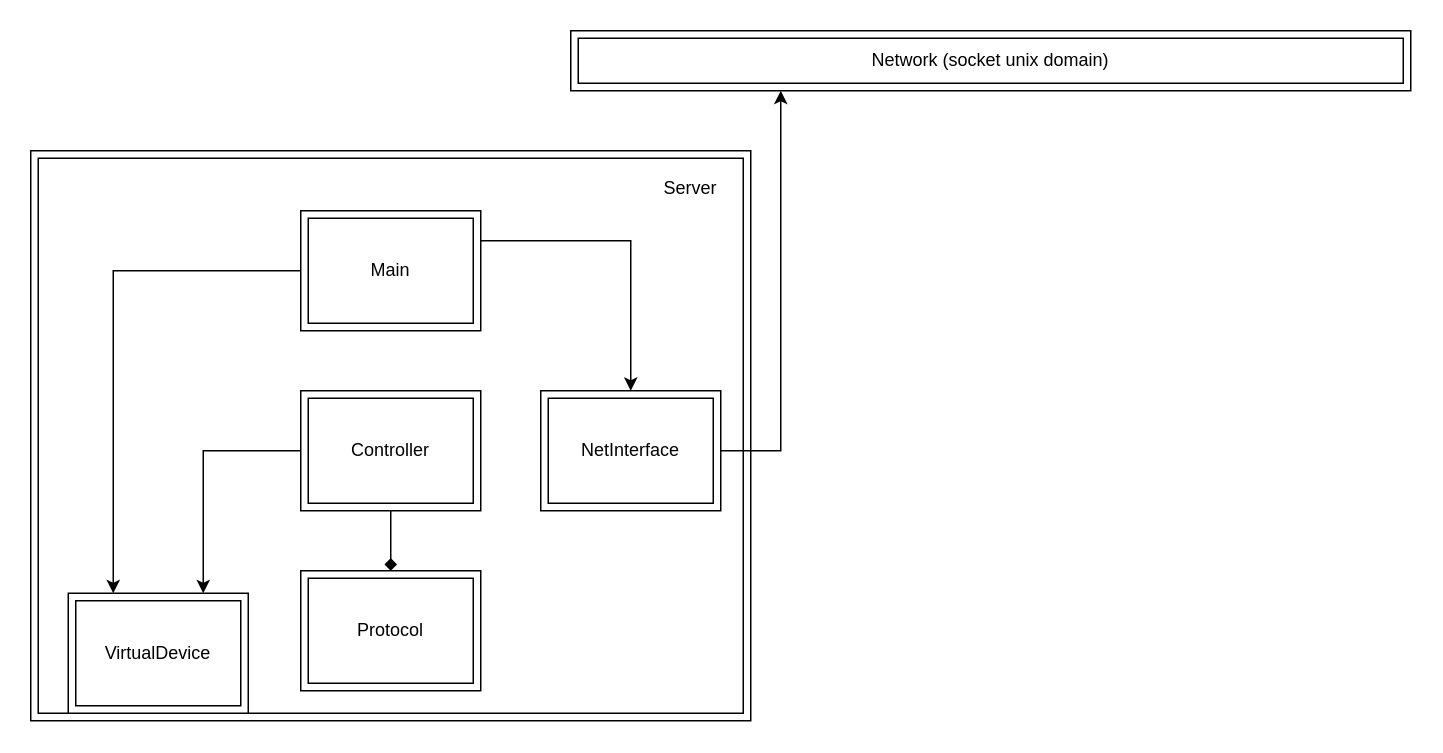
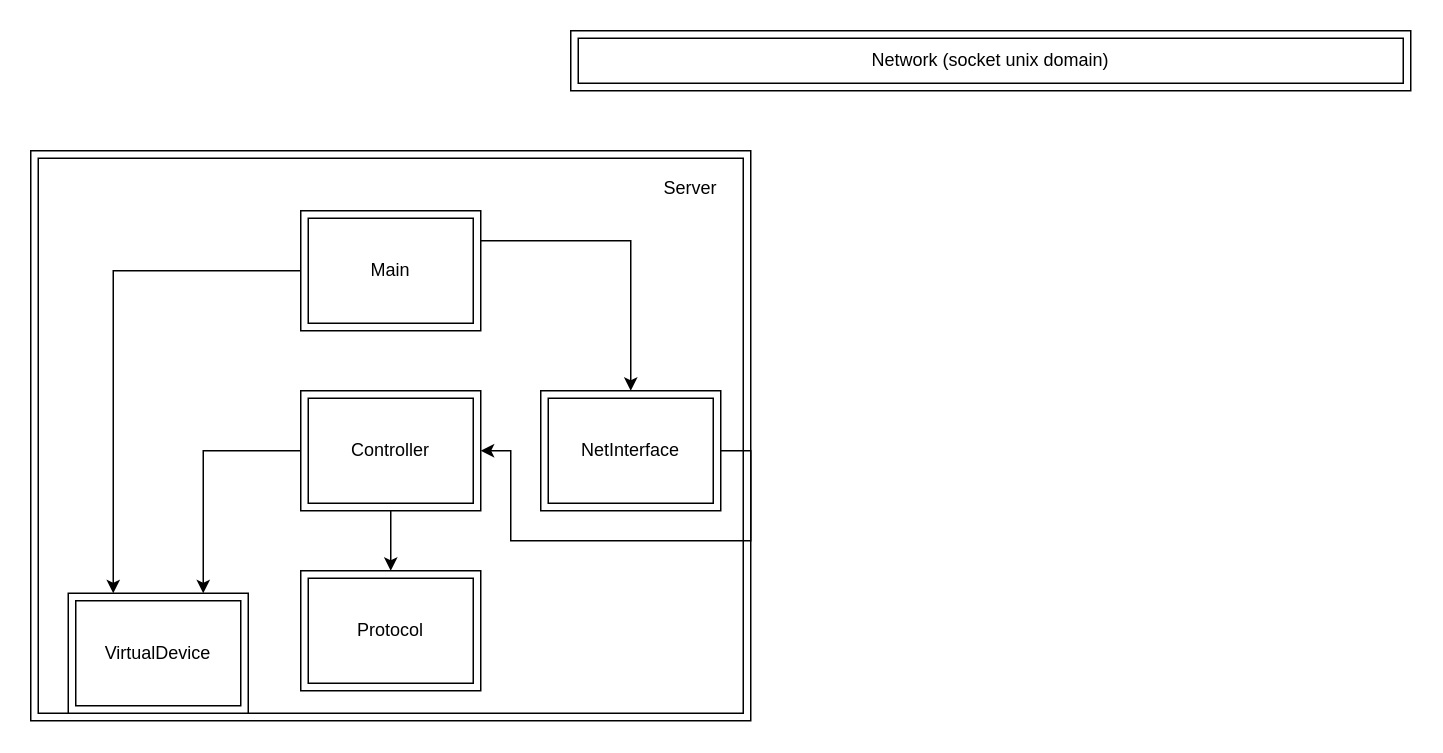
  <mxCell id="0" />
  <mxCell id="1" parent="0" />
  <mxCell id="2" value="Network (socket unix domain)" style="shape=ext;margin=3;double=1;whiteSpace=wrap;html=1;align=center;rotation=0;" vertex="1" parent="1"><mxGeometry x="380" y="20" width="560" height="40" as="geometry" /></mxCell>
  <mxCell id="3" value="" style="group" vertex="1" connectable="0" parent="1"><mxGeometry x="20" y="100" width="480" height="380" as="geometry" /></mxCell>
  <mxCell id="4" value="\" style="shape=ext;margin=3;double=1;whiteSpace=wrap;html=1;align=center;" vertex="1" parent="3"><mxGeometry width="480" height="380" as="geometry" /></mxCell>
  <mxCell id="5" value="VirtualDevice" style="shape=ext;margin=3;double=1;whiteSpace=wrap;html=1;align=center;" vertex="1" parent="3"><mxGeometry x="25" y="295" width="120" height="80" as="geometry" /></mxCell>
  <mxCell id="6" value="Protocol" style="shape=ext;margin=3;double=1;whiteSpace=wrap;html=1;align=center;" vertex="1" parent="3"><mxGeometry x="180" y="280" width="120" height="80" as="geometry" /></mxCell>
- <mxCell id="7" style="edgeStyle=orthogonalEdgeStyle;rounded=0;orthogonalLoop=1;jettySize=auto;html=1;exitX=0.5;exitY=1;exitDx=0;exitDy=0;entryX=0.5;entryY=0;entryDx=0;entryDy=0;endArrow=diamond;" edge="1" parent="3" source="9" target="6"><mxGeometry relative="1" as="geometry" /></mxCell>
+ <mxCell id="7" style="edgeStyle=orthogonalEdgeStyle;rounded=0;orthogonalLoop=1;jettySize=auto;html=1;exitX=0.5;exitY=1;exitDx=0;exitDy=0;entryX=0.5;entryY=0;entryDx=0;entryDy=0;" edge="1" parent="3" source="9" target="6"><mxGeometry relative="1" as="geometry" /></mxCell>
  <mxCell id="8" style="edgeStyle=orthogonalEdgeStyle;rounded=0;orthogonalLoop=1;jettySize=auto;html=1;exitX=0;exitY=0.5;exitDx=0;exitDy=0;entryX=0.75;entryY=0;entryDx=0;entryDy=0;" edge="1" parent="3" source="9" target="5"><mxGeometry relative="1" as="geometry" /></mxCell>
  <mxCell id="9" value="Controller" style="shape=ext;margin=3;double=1;whiteSpace=wrap;html=1;align=center;" vertex="1" parent="3"><mxGeometry x="180" y="160" width="120" height="80" as="geometry" /></mxCell>
  <mxCell id="10" style="edgeStyle=orthogonalEdgeStyle;rounded=0;orthogonalLoop=1;jettySize=auto;html=1;exitX=0;exitY=0.5;exitDx=0;exitDy=0;entryX=0.25;entryY=0;entryDx=0;entryDy=0;" edge="1" parent="3" source="11" target="5"><mxGeometry relative="1" as="geometry" /></mxCell>
  <mxCell id="11" value="Main" style="shape=ext;margin=3;double=1;whiteSpace=wrap;html=1;align=center;" vertex="1" parent="3"><mxGeometry x="180" y="40" width="120" height="80" as="geometry" /></mxCell>
  <mxCell id="12" value="NetInterface" style="shape=ext;margin=3;double=1;whiteSpace=wrap;html=1;align=center;" vertex="1" parent="3"><mxGeometry x="340" y="160" width="120" height="80" as="geometry" /></mxCell>
  <mxCell id="13" style="edgeStyle=orthogonalEdgeStyle;rounded=0;orthogonalLoop=1;jettySize=auto;html=1;exitX=1;exitY=0.25;exitDx=0;exitDy=0;entryX=0.5;entryY=0;entryDx=0;entryDy=0;" edge="1" parent="3" source="11" target="12"><mxGeometry relative="1" as="geometry" /></mxCell>
  <mxCell id="14" value="Server" style="text;html=1;strokeColor=none;fillColor=none;align=center;verticalAlign=middle;whiteSpace=wrap;rounded=0;" vertex="1" parent="3"><mxGeometry x="410" y="10" width="60" height="30" as="geometry" /></mxCell>
- <mxCell id="15" style="edgeStyle=orthogonalEdgeStyle;rounded=0;orthogonalLoop=1;jettySize=auto;html=1;exitX=1;exitY=0.5;exitDx=0;exitDy=0;entryX=0.25;entryY=1;entryDx=0;entryDy=0;" edge="1" parent="1" source="12" target="2"><mxGeometry relative="1" as="geometry" /></mxCell>
+ <mxCell id="15" style="edgeStyle=orthogonalEdgeStyle;rounded=0;orthogonalLoop=1;jettySize=auto;html=1;exitX=1;exitY=0.5;exitDx=0;exitDy=0;" edge="1" parent="1" source="12" target="9"><mxGeometry relative="1" as="geometry" /></mxCell>
